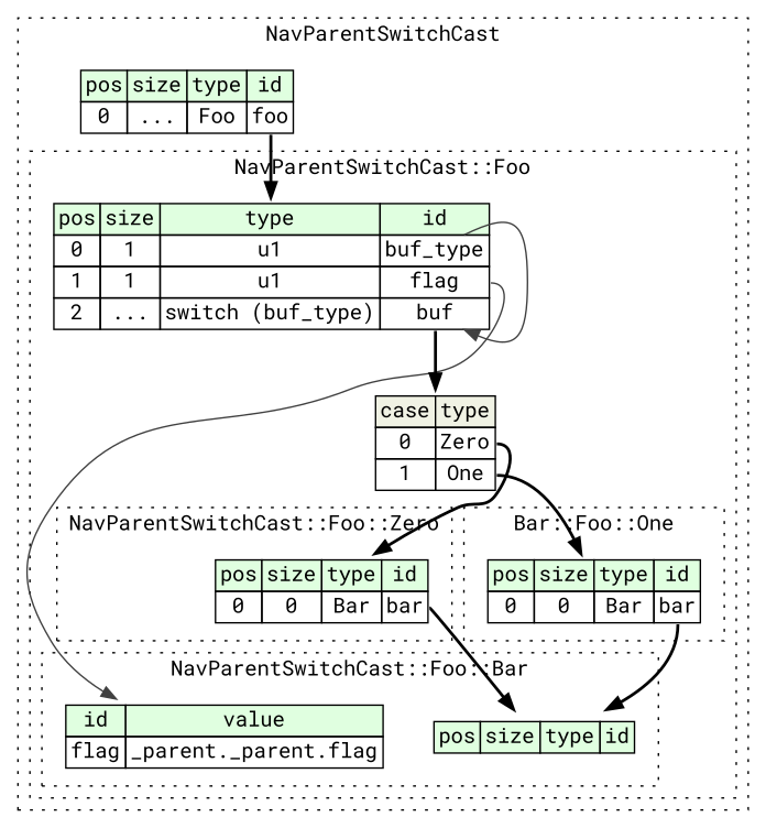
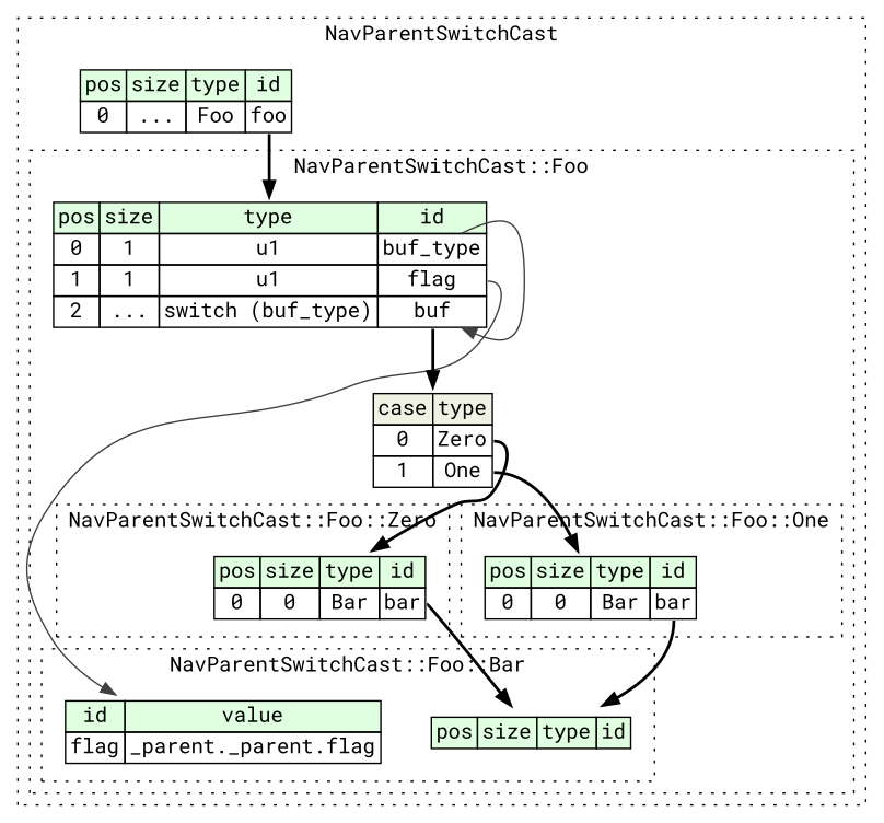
  digraph {
    rankdir=TB
    fontname="Roboto Mono"
    node [shape=plaintext fontname="Roboto Mono"]
    edge [style=bold tailport=bar_type fontname="Roboto Mono"]
    n1 [label=<<TABLE BORDER="0" CELLBORDER="1" CELLSPACING="0"> 					<TR><TD BGCOLOR="#E0FFE0">pos</TD><TD BGCOLOR="#E0FFE0">size</TD><TD BGCOLOR="#E0FFE0">type</TD><TD BGCOLOR="#E0FFE0">id</TD></TR> 					<TR><TD PORT="bar_pos">0</TD><TD PORT="bar_size">0</TD><TD>Bar</TD><TD PORT="bar_type">bar</TD></TR> 				</TABLE>>]
    n2 [label=<<TABLE BORDER="0" CELLBORDER="1" CELLSPACING="0"> 					<TR><TD BGCOLOR="#E0FFE0">pos</TD><TD BGCOLOR="#E0FFE0">size</TD><TD BGCOLOR="#E0FFE0">type</TD><TD BGCOLOR="#E0FFE0">id</TD></TR> 					<TR><TD PORT="bar_pos">0</TD><TD PORT="bar_size">0</TD><TD>Bar</TD><TD PORT="bar_type">bar</TD></TR> 				</TABLE>>]
    n3 [label=<<TABLE BORDER="0" CELLBORDER="1" CELLSPACING="0"> 					<TR><TD BGCOLOR="#E0FFE0">pos</TD><TD BGCOLOR="#E0FFE0">size</TD><TD BGCOLOR="#E0FFE0">type</TD><TD BGCOLOR="#E0FFE0">id</TD></TR> 				</TABLE>>]
    n4 [label=<<TABLE BORDER="0" CELLBORDER="1" CELLSPACING="0"> 					<TR><TD BGCOLOR="#E0FFE0">id</TD><TD BGCOLOR="#E0FFE0">value</TD></TR> 					<TR><TD>flag</TD><TD>_parent._parent.flag</TD></TR> 				</TABLE>>]
    n5 [label=<<TABLE BORDER="0" CELLBORDER="1" CELLSPACING="0"> 				<TR><TD BGCOLOR="#E0FFE0">pos</TD><TD BGCOLOR="#E0FFE0">size</TD><TD BGCOLOR="#E0FFE0">type</TD><TD BGCOLOR="#E0FFE0">id</TD></TR> 				<TR><TD PORT="buf_type_pos">0</TD><TD PORT="buf_type_size">1</TD><TD>u1</TD><TD PORT="buf_type_type">buf_type</TD></TR> 				<TR><TD PORT="flag_pos">1</TD><TD PORT="flag_size">1</TD><TD>u1</TD><TD PORT="flag_type">flag</TD></TR> 				<TR><TD PORT="buf_pos">2</TD><TD PORT="buf_size">...</TD><TD>switch (buf_type)</TD><TD PORT="buf_type">buf</TD></TR> 			</TABLE>>]
    n6 [label=<<TABLE BORDER="0" CELLBORDER="1" CELLSPACING="0"> 	<TR><TD BGCOLOR="#F0F2E4">case</TD><TD BGCOLOR="#F0F2E4">type</TD></TR> 	<TR><TD>0</TD><TD PORT="case0">Zero</TD></TR> 	<TR><TD>1</TD><TD PORT="case1">One</TD></TR> </TABLE>>]
    n7 [label=<<TABLE BORDER="0" CELLBORDER="1" CELLSPACING="0"> 			<TR><TD BGCOLOR="#E0FFE0">pos</TD><TD BGCOLOR="#E0FFE0">size</TD><TD BGCOLOR="#E0FFE0">type</TD><TD BGCOLOR="#E0FFE0">id</TD></TR> 			<TR><TD PORT="foo_pos">0</TD><TD PORT="foo_size">...</TD><TD>Foo</TD><TD PORT="foo_type">foo</TD></TR> 		</TABLE>>]
    subgraph cluster_1 {
      label=NavParentSwitchCast
      style=dotted
      n7
      subgraph cluster_2 {
        label="NavParentSwitchCast::Foo"
        style=dotted
        n5
        n6
        subgraph cluster_3 {
          label="NavParentSwitchCast::Foo::Zero"
          style=dotted
          n1
        }
        subgraph cluster_4 {
-         label="Bar::Foo::One"
+         label="NavParentSwitchCast::Foo::One"
          style=dotted
          n2
        }
        subgraph cluster_5 {
          label="NavParentSwitchCast::Foo::Bar"
          style=dotted
          n3
          n4
        }
      }
    }
    n1 -> n3
    n2 -> n3
    n5 -> n4 [color="#404040" tailport=flag_type style=""]
    n5 -> n5 [color="#404040" headport=buf_type tailport=buf_type_type style=""]
    n5 -> n6 [tailport=buf_type]
    n6 -> n1 [tailport=case0]
    n6 -> n2 [tailport=case1]
    n7 -> n5 [tailport=foo_type]
  }
